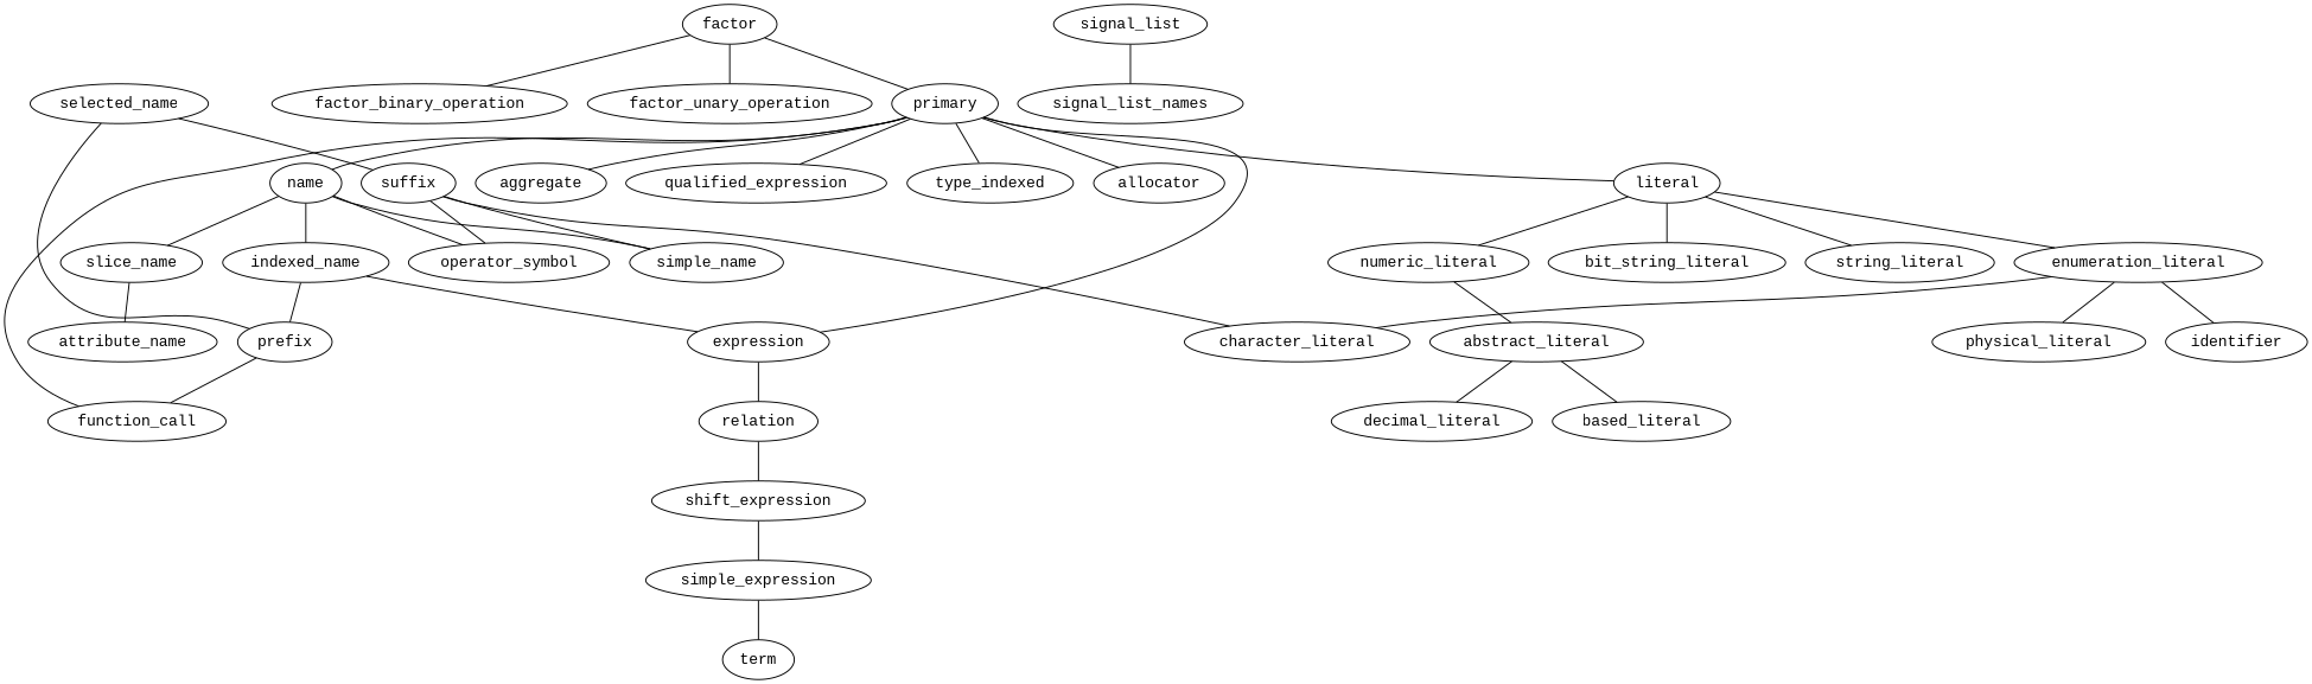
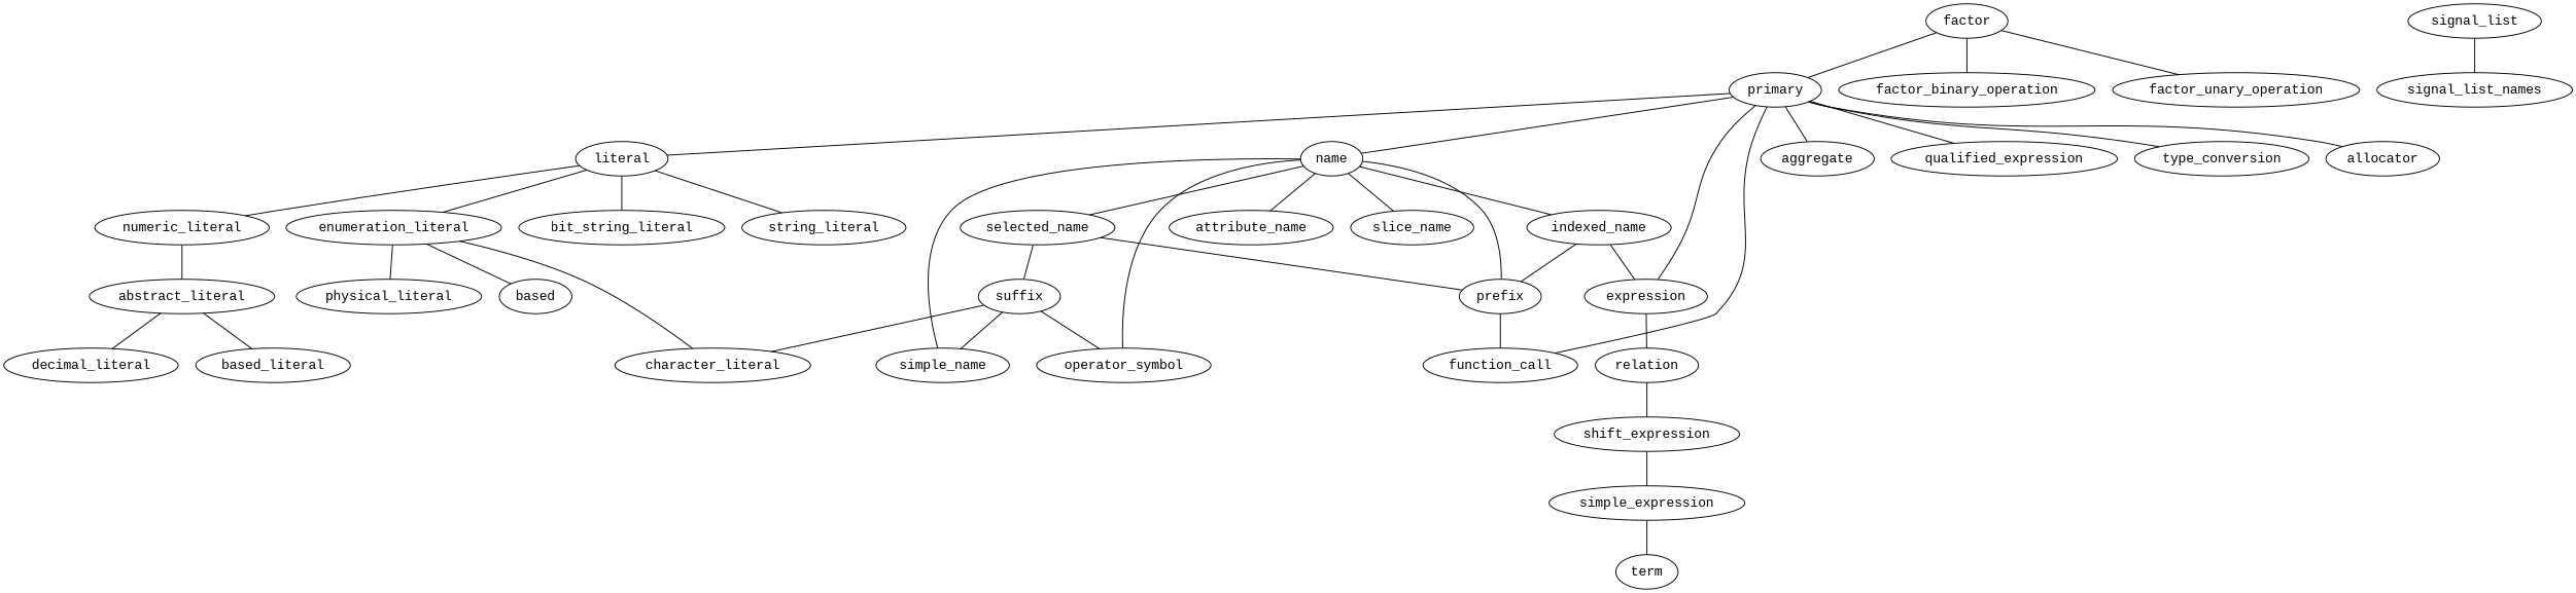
  graph {
    fontname="Liberation Mono"
    node [fontname="Liberation Mono"]
    edge [fontname="Liberation Mono"]
    abstract_literal
    decimal_literal
    based_literal
    numeric_literal
    enumeration_literal
    physical_literal
-   identifier
+   identifier [label=based]
    character_literal
    literal
    bit_string_literal
    string_literal
    name
    simple_name
    operator_symbol
    selected_name
    indexed_name
    slice_name
    attribute_name
    prefix
    suffix
    expression
    function_call
    relation
    factor
    primary
    factor_binary_operation
    factor_unary_operation
    aggregate
    qualified_expression
-   type_conversion [label=type_indexed]
+   type_conversion
    allocator
    shift_expression
    signal_list
    signal_list_names
    simple_expression
    term
    abstract_literal -- decimal_literal
    abstract_literal -- based_literal
    numeric_literal -- abstract_literal
    enumeration_literal -- physical_literal
    enumeration_literal -- identifier
    enumeration_literal -- character_literal
    literal -- numeric_literal
    literal -- enumeration_literal
    literal -- bit_string_literal
    literal -- string_literal
    name -- simple_name
    name -- operator_symbol
+   name -- selected_name
    name -- indexed_name
    name -- slice_name
-   slice_name -- attribute_name
+   name -- attribute_name
    selected_name -- prefix
    selected_name -- suffix
    indexed_name -- prefix
    indexed_name -- expression
+   prefix -- name
    prefix -- function_call
    suffix -- character_literal
    suffix -- simple_name
    suffix -- operator_symbol
    expression -- relation
    relation -- shift_expression
    factor -- primary
    factor -- factor_binary_operation
    factor -- factor_unary_operation
    primary -- literal
    primary -- name
    primary -- expression
    primary -- function_call
    primary -- aggregate
    primary -- qualified_expression
    primary -- type_conversion
    primary -- allocator
    shift_expression -- simple_expression
    signal_list -- signal_list_names
    simple_expression -- term
  }
